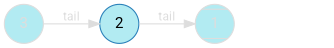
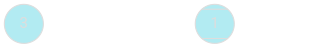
  digraph {
    rankdir=LR
    splines=false
    node [color="#dddddd" fillcolor="#b2ebf2" fontcolor="#dddddd" fontname="Segoe UI,Roboto,Helvetica,Arial,sans-serif" shape=circle style="rounded,filled"]
    edge [color="#dddddd" fontcolor="#dddddd" fontname="Segoe UI,Roboto,Helvetica,Arial,sans-serif" fontsize=11]
    n1 [label=3]
-   n2 [color="#2980B9" fontcolor="#000000" label=2]
    n3 [label=1 shape=Mcircle]
    n4 [fillcolor="#ffffff" label=0 style=invis]
-   n1 -> n2 [label=tail]
-   n2 -> n3 [label=tail]
    n3 -> n4 [label=tail style=invis]
  }
